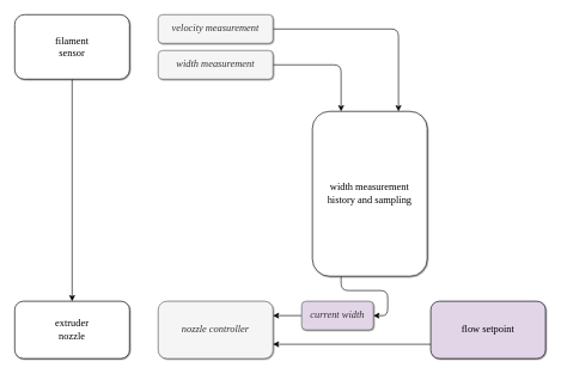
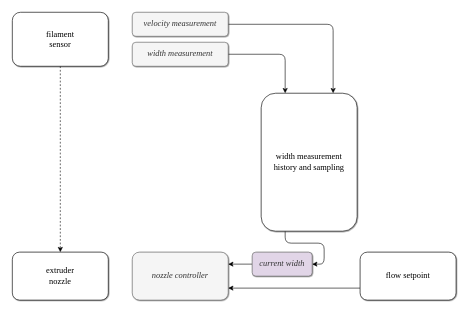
  <mxCell id="0" />
  <mxCell id="1" parent="0" />
  <mxCell id="2" value="nozzle controller" style="rounded=1;whiteSpace=wrap;html=1;shadow=1;glass=0;shadowOpacity=50;shadowBlur=0;shadowOffsetX=1;shadowOffsetY=1;fontFamily=Times New Roman;fontSize=14;fillColor=#f5f5f5;fontColor=#333333;strokeColor=#666666;fontStyle=2" parent="1" vertex="1"><mxGeometry x="220" y="420" width="160" height="80" as="geometry" /></mxCell>
  <mxCell id="3" style="edgeStyle=orthogonalEdgeStyle;rounded=1;orthogonalLoop=1;jettySize=auto;html=1;exitX=0.25;exitY=1;exitDx=0;exitDy=0;entryX=1;entryY=0.5;entryDx=0;entryDy=0;curved=0;" edge="1" parent="1" source="4" target="15"><mxGeometry relative="1" as="geometry" /></mxCell>
  <mxCell id="4" value="width measurement&lt;div&gt;history and sampling&lt;/div&gt;" style="rounded=1;whiteSpace=wrap;html=1;shadow=1;glass=0;shadowOpacity=50;shadowBlur=0;shadowOffsetX=1;shadowOffsetY=1;fontFamily=Times New Roman;fontSize=14;" parent="1" vertex="1"><mxGeometry x="435" y="155" width="160" height="230" as="geometry" /></mxCell>
  <mxCell id="5" style="edgeStyle=orthogonalEdgeStyle;rounded=1;orthogonalLoop=1;jettySize=auto;html=1;exitX=1;exitY=0.5;exitDx=0;exitDy=0;entryX=0.25;entryY=0;entryDx=0;entryDy=0;curved=0;" edge="1" parent="1" source="6" target="4"><mxGeometry relative="1" as="geometry" /></mxCell>
  <mxCell id="6" value="width measurement" style="rounded=1;whiteSpace=wrap;html=1;shadow=1;glass=0;shadowOpacity=50;shadowBlur=0;shadowOffsetX=1;shadowOffsetY=1;fontFamily=Times New Roman;fontSize=14;fillColor=#f5f5f5;fontColor=#333333;strokeColor=#666666;fontStyle=2" parent="1" vertex="1"><mxGeometry x="220" y="70" width="160" height="40" as="geometry" /></mxCell>
  <mxCell id="7" style="edgeStyle=orthogonalEdgeStyle;rounded=1;orthogonalLoop=1;jettySize=auto;html=1;exitX=1;exitY=0.5;exitDx=0;exitDy=0;entryX=0.75;entryY=0;entryDx=0;entryDy=0;curved=0;" edge="1" parent="1" source="8" target="4"><mxGeometry relative="1" as="geometry" /></mxCell>
  <mxCell id="8" value="velocity measurement" style="rounded=1;whiteSpace=wrap;html=1;shadow=1;glass=0;shadowOpacity=50;shadowBlur=0;shadowOffsetX=1;shadowOffsetY=1;fontFamily=Times New Roman;fontSize=14;fillColor=#f5f5f5;fontColor=#333333;strokeColor=#666666;fontStyle=2" vertex="1" parent="1"><mxGeometry x="220" y="20" width="160" height="40" as="geometry" /></mxCell>
- <mxCell id="9" style="edgeStyle=orthogonalEdgeStyle;rounded=0;orthogonalLoop=1;jettySize=auto;html=1;exitX=0.5;exitY=1;exitDx=0;exitDy=0;entryX=0.5;entryY=0;entryDx=0;entryDy=0;" edge="1" parent="1" source="10" target="11"><mxGeometry relative="1" as="geometry" /></mxCell>
+ <mxCell id="9" style="edgeStyle=orthogonalEdgeStyle;rounded=0;orthogonalLoop=1;jettySize=auto;html=1;exitX=0.5;exitY=1;exitDx=0;exitDy=0;entryX=0.5;entryY=0;entryDx=0;entryDy=0;dashed=1;" edge="1" parent="1" source="10" target="11"><mxGeometry relative="1" as="geometry" /></mxCell>
  <mxCell id="10" value="filament&lt;div&gt;sensor&lt;/div&gt;" style="rounded=1;whiteSpace=wrap;html=1;shadow=1;glass=0;shadowOpacity=50;shadowBlur=0;shadowOffsetX=1;shadowOffsetY=1;fontFamily=Times New Roman;fontSize=14;" vertex="1" parent="1"><mxGeometry x="20" y="20" width="160" height="90" as="geometry" /></mxCell>
  <mxCell id="11" value="extruder&lt;div&gt;nozzle&lt;/div&gt;" style="rounded=1;whiteSpace=wrap;html=1;shadow=1;glass=0;shadowOpacity=50;shadowBlur=0;shadowOffsetX=1;shadowOffsetY=1;fontFamily=Times New Roman;fontSize=14;" vertex="1" parent="1"><mxGeometry x="20" y="420" width="160" height="80" as="geometry" /></mxCell>
  <mxCell id="12" style="edgeStyle=orthogonalEdgeStyle;rounded=0;orthogonalLoop=1;jettySize=auto;html=1;exitX=0;exitY=0.75;exitDx=0;exitDy=0;entryX=1;entryY=0.75;entryDx=0;entryDy=0;" edge="1" parent="1" source="13" target="2"><mxGeometry relative="1" as="geometry" /></mxCell>
- <mxCell id="13" value="flow setpoint" style="rounded=1;whiteSpace=wrap;html=1;shadow=1;glass=0;shadowOpacity=50;shadowBlur=0;shadowOffsetX=1;shadowOffsetY=1;fontFamily=Times New Roman;fontSize=14;fillColor=#e1d5e7;" vertex="1" parent="1"><mxGeometry x="600" y="420" width="160" height="80" as="geometry" /></mxCell>
+ <mxCell id="13" value="flow setpoint" style="rounded=1;whiteSpace=wrap;html=1;shadow=1;glass=0;shadowOpacity=50;shadowBlur=0;shadowOffsetX=1;shadowOffsetY=1;fontFamily=Times New Roman;fontSize=14;" vertex="1" parent="1"><mxGeometry x="600" y="420" width="160" height="80" as="geometry" /></mxCell>
  <mxCell id="14" style="edgeStyle=orthogonalEdgeStyle;rounded=0;orthogonalLoop=1;jettySize=auto;html=1;exitX=0;exitY=0.5;exitDx=0;exitDy=0;entryX=1;entryY=0.25;entryDx=0;entryDy=0;" edge="1" parent="1" source="15" target="2"><mxGeometry relative="1" as="geometry" /></mxCell>
  <mxCell id="15" value="current width" style="rounded=1;whiteSpace=wrap;html=1;shadow=1;glass=0;shadowOpacity=50;shadowBlur=0;shadowOffsetX=1;shadowOffsetY=1;fontFamily=Times New Roman;fontSize=14;fillColor=#e1d5e7;fontColor=#333333;strokeColor=#666666;fontStyle=2;" vertex="1" parent="1"><mxGeometry x="420" y="420" width="100" height="40" as="geometry" /></mxCell>
